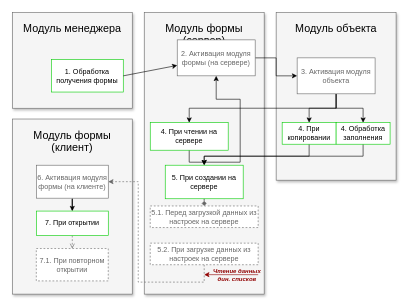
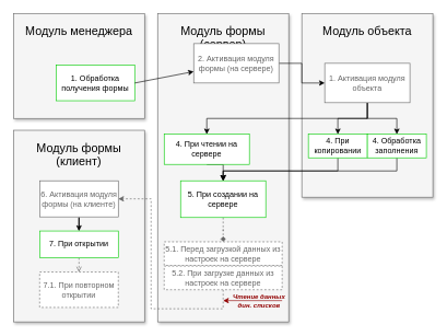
  <mxCell id="0" style=";html=1;" />
  <mxCell id="1" style=";html=1;" parent="0" />
  <mxCell id="2" value="Модуль менеджера" style="whiteSpace=wrap;html=1;shadow=1;fontSize=18;fillColor=#f5f5f5;strokeColor=#666666;spacingTop=0;labelPosition=center;verticalLabelPosition=top;align=center;verticalAlign=bottom;horizontal=1;spacing=-40;" parent="1" vertex="1"><mxGeometry x="20" y="20" width="200" height="160" as="geometry" /></mxCell>
  <mxCell id="3" value="Модуль формы&lt;br&gt;(сервер)" style="whiteSpace=wrap;html=1;shadow=1;fontSize=18;fillColor=#f5f5f5;strokeColor=#666666;spacingTop=0;labelPosition=center;verticalLabelPosition=top;align=center;verticalAlign=bottom;horizontal=1;spacing=-60;" parent="1" vertex="1"><mxGeometry x="240" y="20" width="200" height="470" as="geometry" /></mxCell>
  <mxCell id="4" value="Модуль формы&lt;br&gt;(клиент)" style="whiteSpace=wrap;html=1;shadow=1;fontSize=18;fillColor=#f5f5f5;strokeColor=#666666;spacingTop=0;labelPosition=center;verticalLabelPosition=top;align=center;verticalAlign=bottom;horizontal=1;spacing=-60;" parent="1" vertex="1"><mxGeometry x="20" y="198" width="200" height="292" as="geometry" /></mxCell>
  <mxCell id="5" value="Модуль объекта" style="whiteSpace=wrap;html=1;shadow=1;fontSize=18;fillColor=#f5f5f5;strokeColor=#666666;spacingTop=0;labelPosition=center;verticalLabelPosition=top;align=center;verticalAlign=bottom;horizontal=1;spacing=-40;" parent="1" vertex="1"><mxGeometry x="460" y="20" width="200" height="280" as="geometry" /></mxCell>
  <mxCell id="6" value="1. Обработка получения формы" style="rounded=0;whiteSpace=wrap;html=1;strokeColor=#00CC00;" parent="1" vertex="1"><mxGeometry x="85" y="99" width="120" height="54" as="geometry" /></mxCell>
  <mxCell id="7" style="edgeStyle=orthogonalEdgeStyle;rounded=0;orthogonalLoop=1;jettySize=auto;html=1;entryX=0;entryY=0.5;entryDx=0;entryDy=0;strokeColor=#000000;fontColor=#666666;" parent="1" source="8" target="12" edge="1"><mxGeometry relative="1" as="geometry" /></mxCell>
  <mxCell id="8" value="2. Активация модуля формы (на сервере)" style="rounded=0;whiteSpace=wrap;html=1;strokeColor=#666666;fontColor=#666666;" parent="1" vertex="1"><mxGeometry x="295" y="66" width="130" height="60" as="geometry" /></mxCell>
  <mxCell id="9" style="edgeStyle=orthogonalEdgeStyle;rounded=0;orthogonalLoop=1;jettySize=auto;html=1;exitX=0.5;exitY=1;exitDx=0;exitDy=0;entryX=0.5;entryY=0;entryDx=0;entryDy=0;strokeColor=#000000;fontColor=#666666;" parent="1" source="12" target="18" edge="1"><mxGeometry relative="1" as="geometry" /></mxCell>
  <mxCell id="10" style="edgeStyle=orthogonalEdgeStyle;rounded=0;orthogonalLoop=1;jettySize=auto;html=1;exitX=0.5;exitY=1;exitDx=0;exitDy=0;strokeColor=#000000;fontColor=#666666;" parent="1" source="12" target="14" edge="1"><mxGeometry relative="1" as="geometry" /></mxCell>
  <mxCell id="11" style="edgeStyle=orthogonalEdgeStyle;rounded=0;orthogonalLoop=1;jettySize=auto;html=1;exitX=0.5;exitY=1;exitDx=0;exitDy=0;entryX=0.5;entryY=0;entryDx=0;entryDy=0;strokeColor=#000000;fontColor=#666666;" parent="1" source="12" target="16" edge="1"><mxGeometry relative="1" as="geometry" /></mxCell>
- <mxCell id="12" value="3. Активация модуля объекта" style="rounded=0;whiteSpace=wrap;html=1;strokeColor=#666666;fontColor=#666666;" parent="1" vertex="1"><mxGeometry x="495" y="96" width="130" height="60" as="geometry" /></mxCell>
+ <mxCell id="12" value="1. Активация модуля объекта" style="rounded=0;whiteSpace=wrap;html=1;strokeColor=#666666;fontColor=#666666;" parent="1" vertex="1"><mxGeometry x="495" y="96" width="130" height="60" as="geometry" /></mxCell>
  <mxCell id="13" style="edgeStyle=orthogonalEdgeStyle;rounded=0;orthogonalLoop=1;jettySize=auto;html=1;entryX=0.5;entryY=0;entryDx=0;entryDy=0;fontColor=#666666;" parent="1" source="14" target="21" edge="1"><mxGeometry relative="1" as="geometry"><Array as="points"><mxPoint x="515" y="260" /><mxPoint x="340" y="260" /></Array></mxGeometry></mxCell>
  <mxCell id="14" value="4. При копировании" style="rounded=0;whiteSpace=wrap;html=1;strokeColor=#00CC00;" parent="1" vertex="1"><mxGeometry x="470" y="204" width="90" height="36" as="geometry" /></mxCell>
  <mxCell id="15" style="edgeStyle=orthogonalEdgeStyle;rounded=0;orthogonalLoop=1;jettySize=auto;html=1;exitX=0.5;exitY=1;exitDx=0;exitDy=0;entryX=0.5;entryY=0;entryDx=0;entryDy=0;strokeColor=#000000;fontColor=#666666;" parent="1" source="16" target="21" edge="1"><mxGeometry relative="1" as="geometry"><Array as="points"><mxPoint x="605" y="260" /><mxPoint x="340" y="260" /></Array></mxGeometry></mxCell>
  <mxCell id="16" value="4. Обработка заполнения" style="rounded=0;whiteSpace=wrap;html=1;strokeColor=#00CC00;" parent="1" vertex="1"><mxGeometry x="560" y="204" width="90" height="36" as="geometry" /></mxCell>
- <mxCell id="17" style="edgeStyle=orthogonalEdgeStyle;rounded=0;orthogonalLoop=1;jettySize=auto;html=1;exitX=0.5;exitY=1;exitDx=0;exitDy=0;strokeColor=#000000;fontColor=#666666;" parent="1" source="18" target="8" edge="1"><mxGeometry relative="1" as="geometry" /></mxCell>
+ <mxCell id="17" style="edgeStyle=orthogonalEdgeStyle;rounded=0;orthogonalLoop=1;jettySize=auto;html=1;exitX=0.5;exitY=1;exitDx=0;exitDy=0;entryX=0.5;entryY=0;entryDx=0;entryDy=0;strokeColor=#000000;fontColor=#666666;" parent="1" source="18" target="21" edge="1"><mxGeometry relative="1" as="geometry" /></mxCell>
  <mxCell id="18" value="4. При чтении на сервере" style="rounded=0;whiteSpace=wrap;html=1;strokeColor=#00CC00;" parent="1" vertex="1"><mxGeometry x="250" y="204" width="130" height="46" as="geometry" /></mxCell>
  <mxCell id="19" value="" style="endArrow=classic;html=1;exitX=1;exitY=0.5;exitDx=0;exitDy=0;" parent="1" source="6" target="8" edge="1"><mxGeometry width="50" height="50" relative="1" as="geometry"><mxPoint x="210" y="269" as="sourcePoint" /><mxPoint x="260" y="219" as="targetPoint" /></mxGeometry></mxCell>
  <mxCell id="20" style="edgeStyle=orthogonalEdgeStyle;rounded=0;orthogonalLoop=1;jettySize=auto;html=1;exitX=0.5;exitY=1;exitDx=0;exitDy=0;strokeColor=#666666;fontColor=#666666;dashed=1;endArrow=diamond;" parent="1" source="21" target="22" edge="1"><mxGeometry relative="1" as="geometry" /></mxCell>
  <mxCell id="21" value="5. При создании на сервере" style="rounded=0;whiteSpace=wrap;html=1;strokeColor=#00CC00;" parent="1" vertex="1"><mxGeometry x="275" y="275" width="130" height="56" as="geometry" /></mxCell>
- <mxCell id="22" value="5.1. Перед загрузкой данных из настроек на сервере" style="rounded=0;whiteSpace=wrap;html=1;strokeColor=#666666;fontColor=#666666;dashed=1;" parent="1" vertex="1"><mxGeometry x="250" y="343" width="180" height="36" as="geometry" /></mxCell>
+ <mxCell id="22" value="5.1. Перед загрузкой данных из настроек на сервере" style="rounded=0;whiteSpace=wrap;html=1;strokeColor=#666666;fontColor=#666666;dashed=1;" parent="1" vertex="1"><mxGeometry x="250" y="368" width="180" height="36" as="geometry" /></mxCell>
  <mxCell id="23" style="edgeStyle=orthogonalEdgeStyle;rounded=0;orthogonalLoop=1;jettySize=auto;html=1;entryX=1;entryY=0.5;entryDx=0;entryDy=0;fontSize=10;fontColor=#910000;dashed=1;strokeColor=#666666;" parent="1" source="24" target="26" edge="1"><mxGeometry relative="1" as="geometry"><Array as="points"><mxPoint x="340" y="470" /><mxPoint x="230" y="470" /><mxPoint x="230" y="303" /></Array></mxGeometry></mxCell>
  <mxCell id="24" value="5.2. При загрузке данных из настроек на сервере" style="rounded=0;whiteSpace=wrap;html=1;strokeColor=#666666;fontColor=#666666;dashed=1;" parent="1" vertex="1"><mxGeometry x="250" y="405" width="180" height="36" as="geometry" /></mxCell>
  <mxCell id="25" style="edgeStyle=orthogonalEdgeStyle;rounded=0;orthogonalLoop=1;jettySize=auto;html=1;" parent="1" source="26" target="28" edge="1"><mxGeometry relative="1" as="geometry" /></mxCell>
  <mxCell id="26" value="6. Активация модуля формы (на клиенте)" style="rounded=0;whiteSpace=wrap;html=1;strokeColor=#666666;fontColor=#666666;" parent="1" vertex="1"><mxGeometry x="60" y="275" width="120" height="55" as="geometry" /></mxCell>
  <mxCell id="27" style="edgeStyle=orthogonalEdgeStyle;rounded=0;orthogonalLoop=1;jettySize=auto;html=1;exitX=0.5;exitY=1;exitDx=0;exitDy=0;entryX=0.5;entryY=0;entryDx=0;entryDy=0;dashed=1;strokeColor=#666666;fontColor=#666666;endArrow=open;" parent="1" source="28" target="29" edge="1"><mxGeometry relative="1" as="geometry" /></mxCell>
  <mxCell id="28" value="7. При открытии" style="rounded=0;whiteSpace=wrap;html=1;strokeColor=#00CC00;" parent="1" vertex="1"><mxGeometry x="60" y="351.5" width="120" height="41" as="geometry" /></mxCell>
  <mxCell id="29" value="7.1. При повторном открытии" style="rounded=0;whiteSpace=wrap;html=1;strokeColor=#666666;fontColor=#666666;dashed=1;" parent="1" vertex="1"><mxGeometry x="60" y="414" width="120" height="54" as="geometry" /></mxCell>
  <mxCell id="30" value="Чтение данных дин. списков" style="text;html=1;strokeColor=none;fillColor=none;align=center;verticalAlign=middle;whiteSpace=wrap;rounded=0;fontColor=#910000;fontStyle=3;fontSize=10;" parent="1" vertex="1"><mxGeometry x="350" y="448" width="90" height="20" as="geometry" /></mxCell>
  <mxCell id="31" value="" style="endArrow=classic;html=1;fontSize=10;fontColor=#910000;rounded=1;jumpStyle=none;strokeColor=#910000;" parent="1" edge="1"><mxGeometry width="50" height="50" relative="1" as="geometry"><mxPoint x="430" y="457.58" as="sourcePoint" /><mxPoint x="340" y="457.58" as="targetPoint" /></mxGeometry></mxCell>
